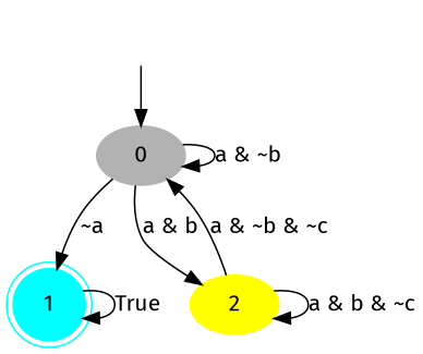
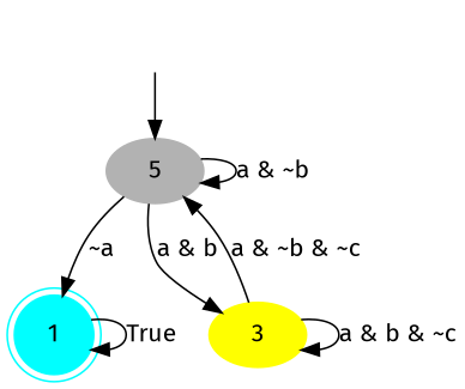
  digraph {
    fontname="Fira Sans"
    node [fontname="Fira Sans" style=filled]
    edge [fontname="Fira Sans"]
    fake [style=invisible]
-   0 [color="#b2b2b2" root=true]
+   0 [color="#b2b2b2" root=true label=5]
    1 [color="#00ffff" shape=doublecircle]
-   2 [color="#ffff00"]
+   2 [color="#ffff00" label=3]
    fake -> 0
    0 -> 0 [label="a & ~b"]
    0 -> 1 [label="~a"]
    0 -> 2 [label="a & b"]
    1 -> 1 [label=True]
    2 -> 0 [label="a & ~b & ~c"]
    2 -> 2 [label="a & b & ~c"]
  }
